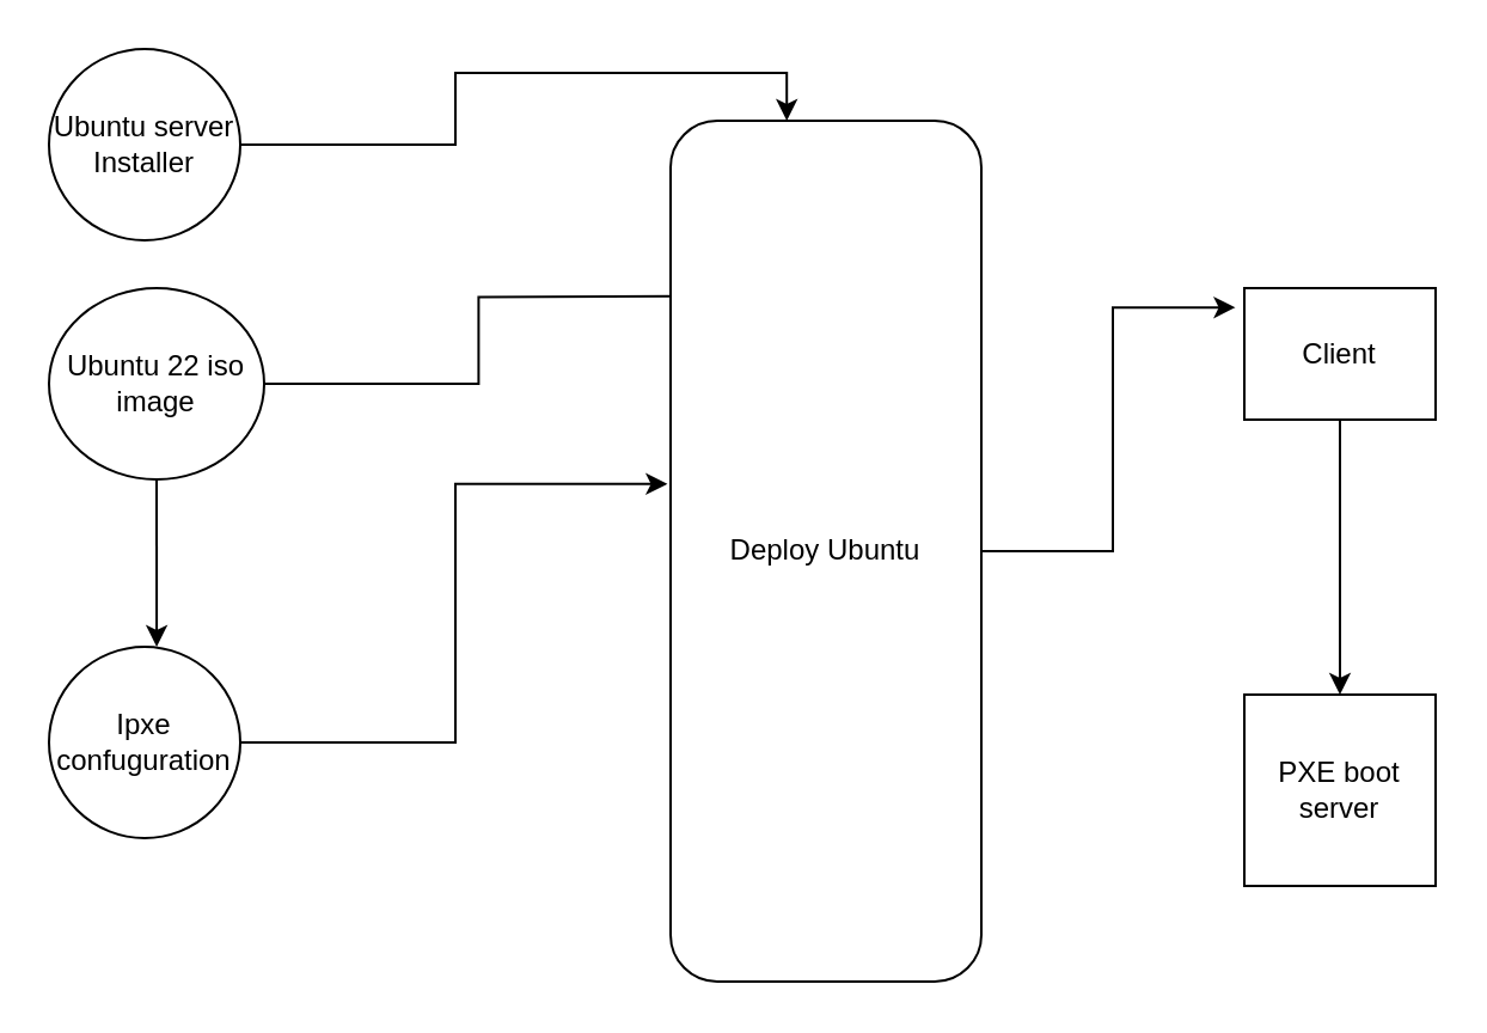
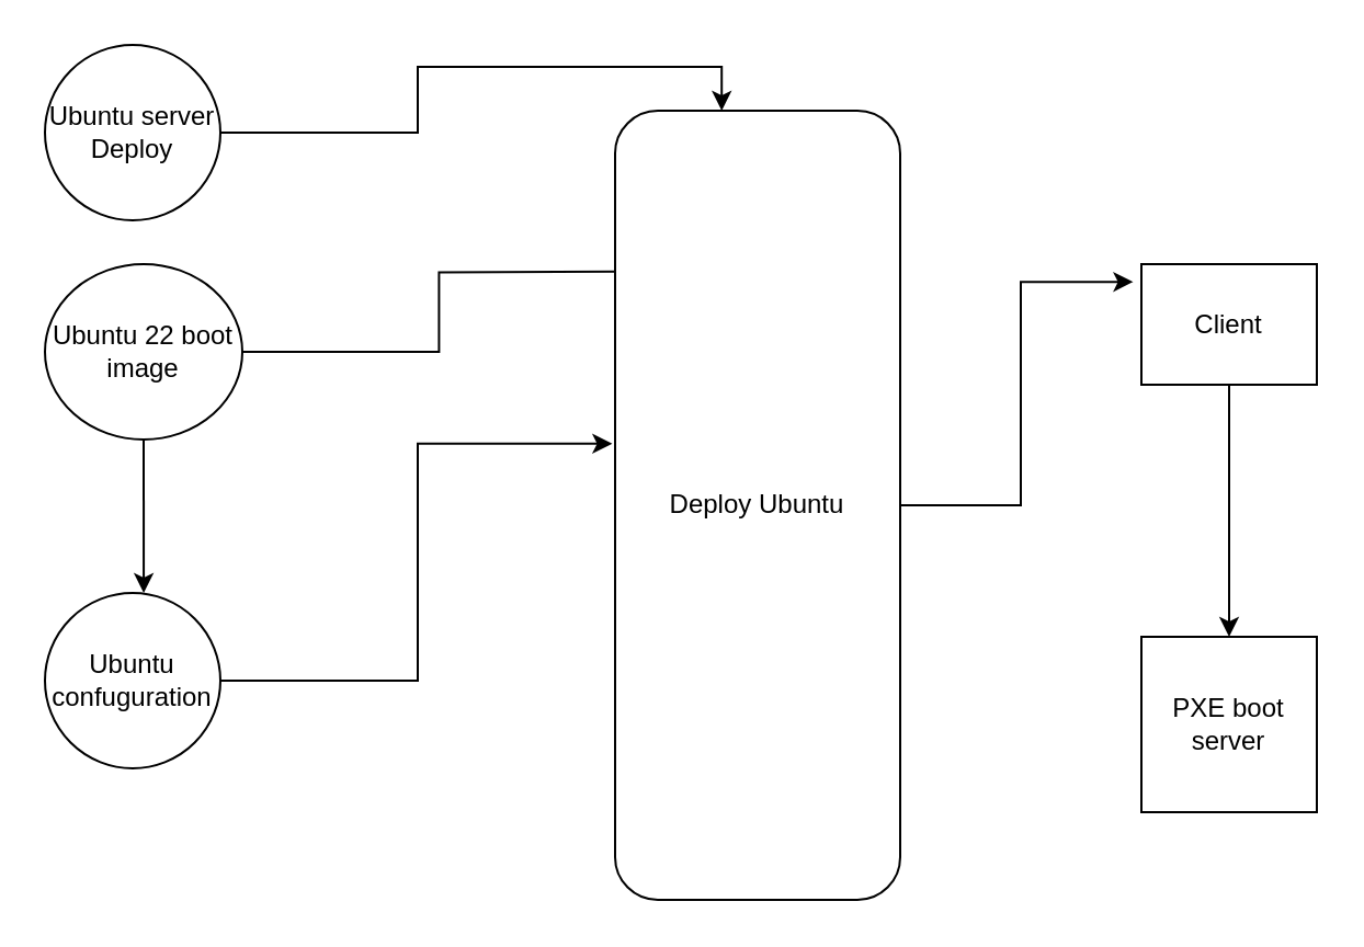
  <mxCell id="0" />
  <mxCell id="1" parent="0" />
  <mxCell id="2" style="edgeStyle=orthogonalEdgeStyle;rounded=0;orthogonalLoop=1;jettySize=auto;html=1;entryX=0.563;entryY=0;entryDx=0;entryDy=0;entryPerimeter=0;" edge="1" parent="1" source="4" target="6"><mxGeometry relative="1" as="geometry" /></mxCell>
  <mxCell id="3" style="edgeStyle=orthogonalEdgeStyle;rounded=0;orthogonalLoop=1;jettySize=auto;html=1;entryX=-0.002;entryY=0.043;entryDx=0;entryDy=0;entryPerimeter=0;" edge="1" parent="1" source="4"><mxGeometry relative="1" as="geometry"><mxPoint x="289.38" y="123.33" as="targetPoint" /></mxGeometry></mxCell>
- <mxCell id="4" value="Ubuntu 22 iso image" style="ellipse;whiteSpace=wrap;html=1;" vertex="1" parent="1"><mxGeometry y="120" width="90" height="80" as="geometry" x="20" /></mxCell>
+ <mxCell id="4" value="Ubuntu 22 boot image" style="ellipse;whiteSpace=wrap;html=1;" vertex="1" parent="1"><mxGeometry y="120" width="90" height="80" as="geometry" x="20" /></mxCell>
  <mxCell id="5" style="edgeStyle=orthogonalEdgeStyle;rounded=0;orthogonalLoop=1;jettySize=auto;html=1;entryX=-0.01;entryY=0.422;entryDx=0;entryDy=0;entryPerimeter=0;" edge="1" parent="1" source="6" target="8"><mxGeometry relative="1" as="geometry" /></mxCell>
- <mxCell id="6" value="Ipxe confuguration" style="ellipse;whiteSpace=wrap;html=1;" vertex="1" parent="1"><mxGeometry y="270" width="80" height="80" as="geometry" x="20" /></mxCell>
+ <mxCell id="6" value="Ubuntu confuguration" style="ellipse;whiteSpace=wrap;html=1;" vertex="1" parent="1"><mxGeometry y="270" width="80" height="80" as="geometry" x="20" /></mxCell>
  <mxCell id="7" style="edgeStyle=orthogonalEdgeStyle;rounded=0;orthogonalLoop=1;jettySize=auto;html=1;entryX=-0.047;entryY=0.147;entryDx=0;entryDy=0;entryPerimeter=0;" edge="1" parent="1" source="8" target="12"><mxGeometry relative="1" as="geometry" /></mxCell>
  <mxCell id="8" value="Deploy Ubuntu" style="rounded=1;whiteSpace=wrap;html=1;" vertex="1" parent="1"><mxGeometry x="280" width="130" height="360" as="geometry" y="50" /></mxCell>
  <mxCell id="9" style="edgeStyle=orthogonalEdgeStyle;rounded=0;orthogonalLoop=1;jettySize=auto;html=1;fontSize=10;entryX=0.374;entryY=0;entryDx=0;entryDy=0;entryPerimeter=0;" edge="1" parent="1" source="10" target="8"><mxGeometry relative="1" as="geometry"><mxPoint x="280" y="550" as="targetPoint" /></mxGeometry></mxCell>
- <mxCell id="10" value="Ubuntu server Installer" style="ellipse;whiteSpace=wrap;html=1;aspect=fixed;" vertex="1" parent="1"><mxGeometry y="20" width="80" height="80" as="geometry" x="20" /></mxCell>
+ <mxCell id="10" value="Ubuntu server Deploy" style="ellipse;whiteSpace=wrap;html=1;aspect=fixed;" vertex="1" parent="1"><mxGeometry y="20" width="80" height="80" as="geometry" x="20" /></mxCell>
  <mxCell id="11" style="edgeStyle=orthogonalEdgeStyle;rounded=0;orthogonalLoop=1;jettySize=auto;html=1;entryX=0.5;entryY=0;entryDx=0;entryDy=0;" edge="1" parent="1" source="12" target="13"><mxGeometry relative="1" as="geometry" /></mxCell>
  <mxCell id="12" value="Client" style="whiteSpace=wrap;html=1;aspect=fixed;" vertex="1" parent="1"><mxGeometry x="520" y="120" width="80" height="55" as="geometry" /></mxCell>
  <mxCell id="13" value="PXE boot server" style="whiteSpace=wrap;html=1;aspect=fixed;" vertex="1" parent="1"><mxGeometry x="520" y="290" width="80" height="80" as="geometry" /></mxCell>
  <mxCell id="14" style="edgeStyle=orthogonalEdgeStyle;rounded=0;orthogonalLoop=1;jettySize=auto;html=1;exitX=0.5;exitY=1;exitDx=0;exitDy=0;fontSize=10;" edge="1" parent="1" source="8" target="8"><mxGeometry relative="1" as="geometry" /></mxCell>
